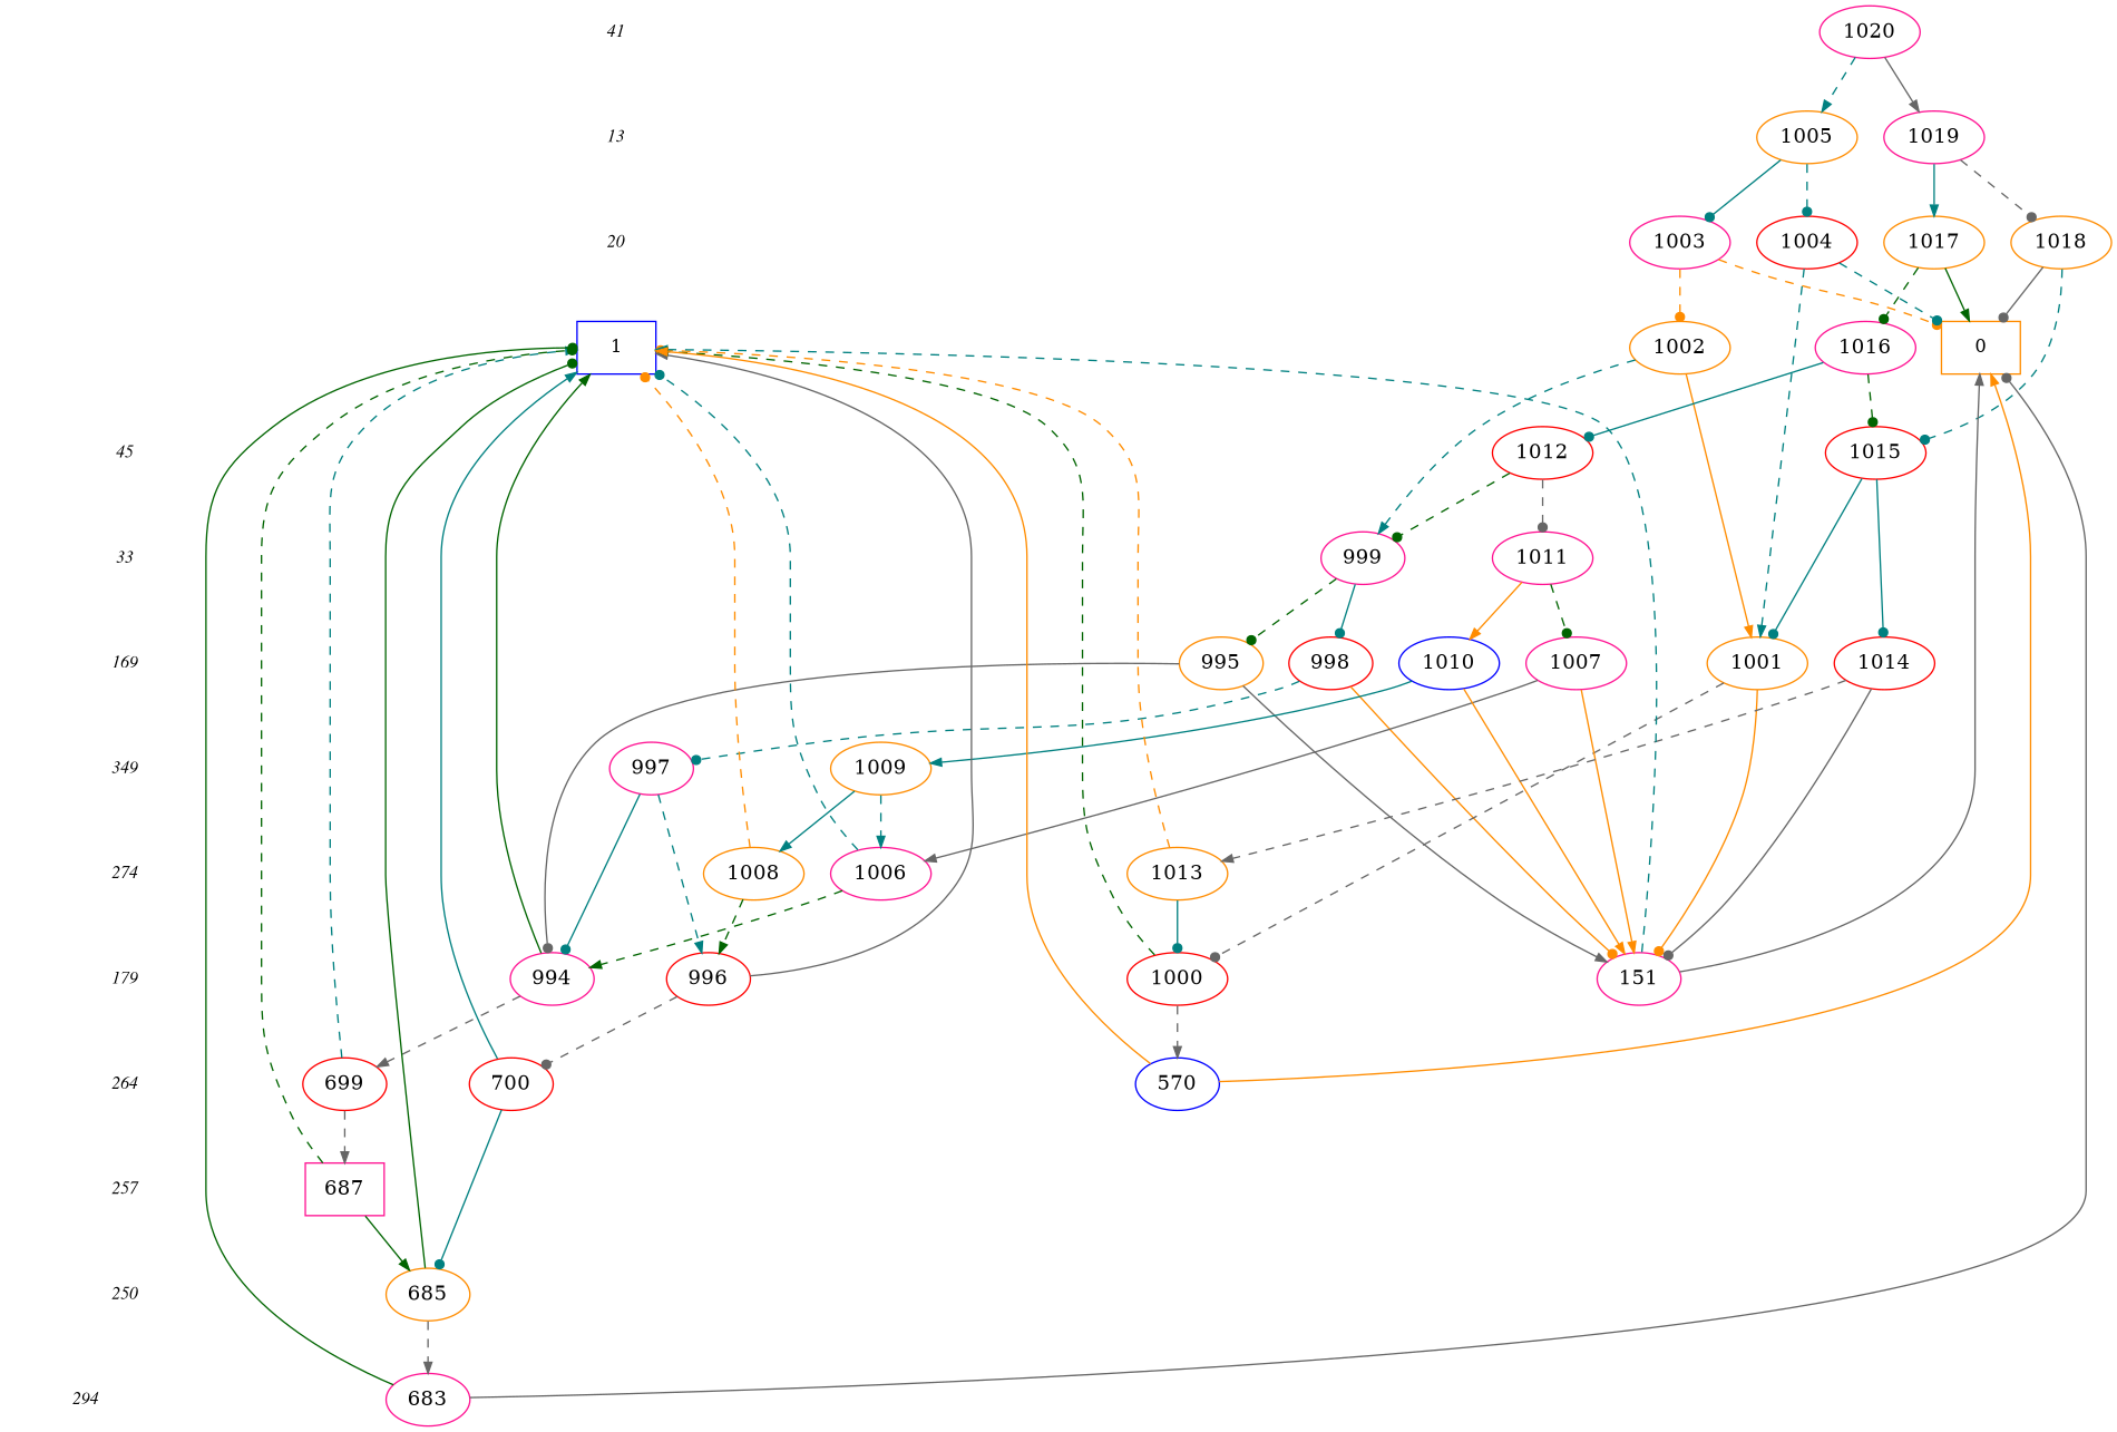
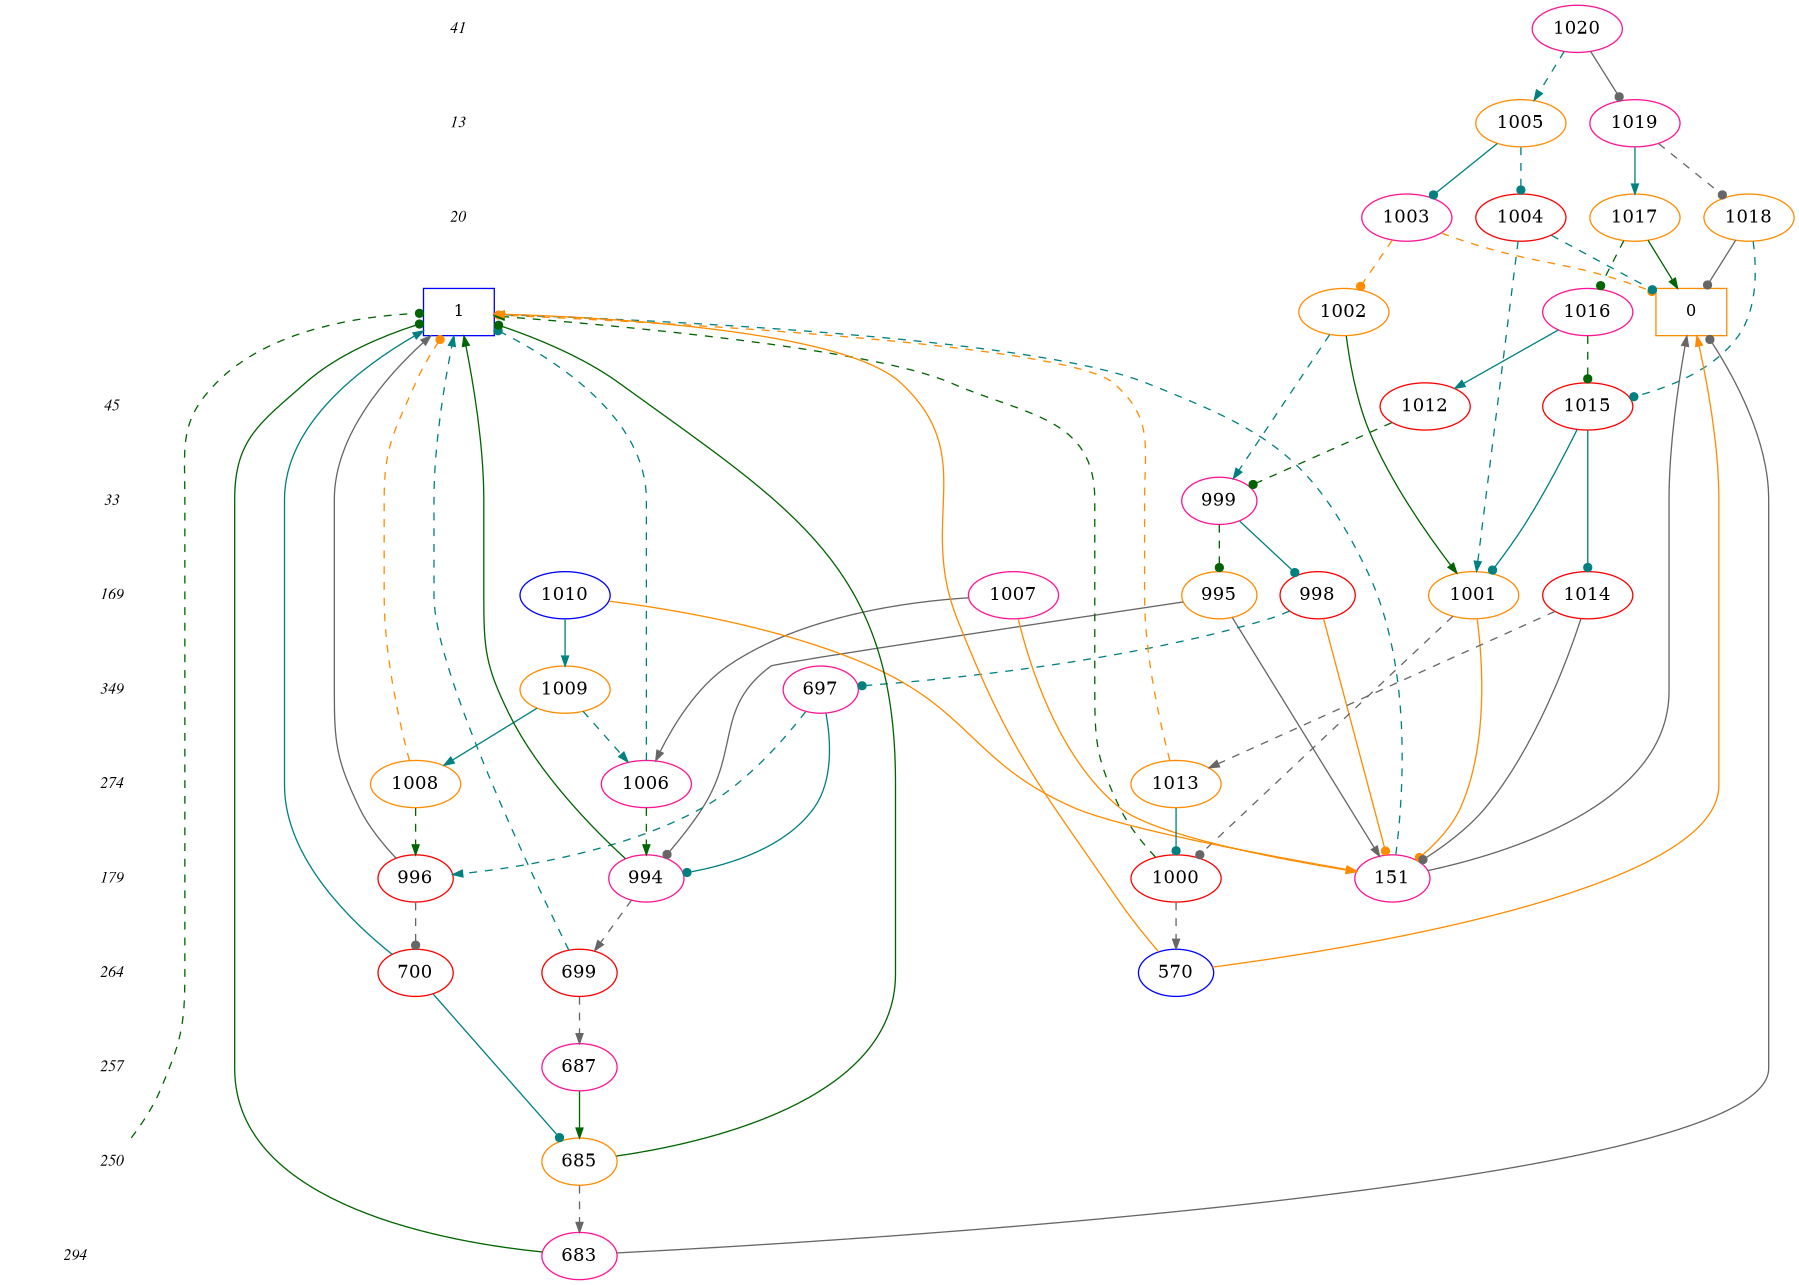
  digraph {
    node [color=deeppink]
    edge [style=dashed arrowhead=dot arrowsize=.75 color=teal]
    T [style=invis color=""]
    0 [color=darkorange fontsize=12 shape=box]
    1 [color=blue fontsize=12 shape=box]
    41 [fontname="Times Italic" fontsize=12 shape=plaintext]
    1020
    13 [color=blue fontname="Times Italic" fontsize=12 shape=plaintext]
    1005 [color=darkorange]
    1019
    20 [color=blue fontname="Times Italic" fontsize=12 shape=plaintext]
    1003
    1004 [color=red]
    1017 [color=darkorange]
    1018 [color=darkorange]
    1002 [color=darkorange]
    1016
    45 [fontname="Times Italic" fontsize=12 shape=plaintext]
    1012 [color=red]
    1015 [color=red]
    33 [fontname="Times Italic" fontsize=12 shape=plaintext]
    999
-   1011
    169 [fontname="Times Italic" fontsize=12 shape=plaintext]
    995 [color=darkorange]
    998 [color=red]
    1001 [color=darkorange]
    1007
    1010 [color=blue]
    1014 [color=red]
    349 [color=darkorange fontname="Times Italic" fontsize=12 shape=plaintext]
-   997
+   997 [label=697]
    1009 [color=darkorange]
    274 [color=blue fontname="Times Italic" fontsize=12 shape=plaintext]
    1006
    1008 [color=darkorange]
    1013 [color=darkorange]
    179 [color=red fontname="Times Italic" fontsize=12 shape=plaintext]
    151
    994
    996 [color=red]
    1000 [color=red]
    264 [color=blue fontname="Times Italic" fontsize=12 shape=plaintext]
    570 [color=blue]
    699 [color=red]
    700 [color=red]
    257 [color=blue fontname="Times Italic" fontsize=12 shape=plaintext]
-   687 [shape=box]
+   687
    250 [color=darkorange fontname="Times Italic" fontsize=12 shape=plaintext]
    685 [color=darkorange]
    294 [color=blue fontname="Times Italic" fontsize=12 shape=plaintext]
    683
    subgraph sub_1 {
      rank=same
      subgraph sub_2 {
        rank=same
        T
      }
      subgraph sub_3 {
        rank=same
        0
      }
      subgraph sub_4 {
        rank=same
        1
      }
    }
    subgraph sub_5 {
      rank=same
      1020
      subgraph sub_6 {
        rank=same
        41
      }
    }
    subgraph sub_7 {
      rank=same
      1005
      1019
      subgraph sub_8 {
        rank=same
        13
      }
    }
    subgraph sub_9 {
      rank=same
      1003
      1004
      1017
      1018
      subgraph sub_10 {
        rank=same
        20
      }
    }
    subgraph sub_11 {
      rank=same
      1002
      1016
      subgraph sub_12 {
        rank=same
        1
      }
    }
    subgraph sub_13 {
      rank=same
      1012
      1015
      subgraph sub_14 {
        rank=same
        45
      }
    }
    subgraph sub_15 {
      rank=same
      999
-     1011
      subgraph sub_16 {
        rank=same
        33
      }
    }
    subgraph sub_17 {
      rank=same
      995
      998
      1001
      1007
      1010
      1014
      subgraph sub_18 {
        rank=same
        169
      }
    }
    subgraph sub_19 {
      rank=same
      997
      1009
      subgraph sub_20 {
        rank=same
        349
      }
    }
    subgraph sub_21 {
      rank=same
      1006
      1008
      1013
      subgraph sub_22 {
        rank=same
        274
      }
    }
    subgraph sub_23 {
      rank=same
      151
      994
      996
      1000
      subgraph sub_24 {
        rank=same
        179
      }
    }
    subgraph sub_25 {
      rank=same
      570
      699
      700
      subgraph sub_26 {
        rank=same
        264
      }
    }
    subgraph sub_27 {
      rank=same
      687
      subgraph sub_28 {
        rank=same
        257
      }
    }
    subgraph sub_29 {
      rank=same
      685
      subgraph sub_30 {
        rank=same
        250
      }
    }
    subgraph sub_31 {
      rank=same
      683
      subgraph sub_32 {
        rank=same
        294
      }
    }
    1 -> 45 [style=invis arrowhead="" arrowsize="" color=""]
    41 -> 13 [style=invis arrowhead="" arrowsize="" color=""]
    1020 -> 1005 [arrowhead=normal]
-   1020 -> 1019 [arrowhead=normal color=gray40 style=solid]
+   1020 -> 1019 [color=gray40 style=solid]
    13 -> 20 [style=invis arrowhead="" arrowsize="" color=""]
    1005 -> 1003 [style=solid]
    1005 -> 1004
    1019 -> 1017 [arrowhead=normal style=solid]
    1019 -> 1018 [color=gray40]
    20 -> 1 [style=invis arrowhead="" arrowsize="" color=""]
    1003 -> 0 [color=darkorange]
    1003 -> 1002 [color=darkorange]
    1004 -> 0
    1004 -> 1001 [arrowhead=normal]
    1017 -> 0 [arrowhead=normal color=darkgreen style=solid]
    1017 -> 1016 [color=darkgreen]
    1018 -> 0 [color=gray40 style=solid]
    1018 -> 1015
    1002 -> 999 [arrowhead=normal]
-   1002 -> 1001 [arrowhead=normal color=darkorange style=solid]
-   1016 -> 1012 [style=solid]
+   1002 -> 1001 [arrowhead=normal color=darkgreen style=solid]
+   1016 -> 1012 [arrowhead=normal style=solid]
    1016 -> 1015 [color=darkgreen]
    45 -> 33 [style=invis arrowhead="" arrowsize="" color=""]
    1012 -> 999 [color=darkgreen]
-   1012 -> 1011 [color=gray40]
    1015 -> 1001 [style=solid]
    1015 -> 1014 [style=solid]
    33 -> 169 [style=invis arrowhead="" arrowsize="" color=""]
    999 -> 995 [color=darkgreen]
    999 -> 998 [style=solid]
-   1011 -> 1007 [color=darkgreen]
-   1011 -> 1010 [arrowhead=normal color=darkorange style=solid]
    169 -> 349 [style=invis arrowhead="" arrowsize="" color=""]
    995 -> 151 [arrowhead=normal color=gray40 style=solid]
    995 -> 994 [color=gray40 style=solid]
    998 -> 997
    998 -> 151 [color=darkorange style=solid]
    1001 -> 151 [color=darkorange style=solid]
    1001 -> 1000 [color=gray40]
    1007 -> 1006 [arrowhead=normal color=gray40 style=solid]
    1007 -> 151 [arrowhead=normal color=darkorange style=solid]
    1010 -> 1009 [arrowhead=normal style=solid]
    1010 -> 151 [arrowhead=normal color=darkorange style=solid]
    1014 -> 1013 [arrowhead=normal color=gray40]
    1014 -> 151 [color=gray40 style=solid]
    349 -> 274 [style=invis arrowhead="" arrowsize="" color=""]
    997 -> 994 [style=solid]
    997 -> 996 [arrowhead=normal]
    1009 -> 1006 [arrowhead=normal]
    1009 -> 1008 [arrowhead=normal style=solid]
    274 -> 179 [style=invis arrowhead="" arrowsize="" color=""]
    1006 -> 1
    1006 -> 994 [arrowhead=normal color=darkgreen]
    1008 -> 1 [color=darkorange]
    1008 -> 996 [arrowhead=normal color=darkgreen]
    1013 -> 1 [color=darkorange]
    1013 -> 1000 [style=solid]
    179 -> 264 [style=invis arrowhead="" arrowsize="" color=""]
    151 -> 0 [arrowhead=normal color=gray40 style=solid]
    151 -> 1 [arrowhead=normal]
    994 -> 1 [arrowhead=normal color=darkgreen style=solid]
    994 -> 699 [arrowhead=normal color=gray40]
    996 -> 1 [arrowhead=normal color=gray40 style=solid]
    996 -> 700 [color=gray40]
    1000 -> 1 [arrowhead=normal color=darkgreen]
    1000 -> 570 [arrowhead=normal color=gray40]
    264 -> 257 [style=invis arrowhead="" arrowsize="" color=""]
    570 -> 0 [arrowhead=normal color=darkorange style=solid]
    570 -> 1 [arrowhead=normal color=darkorange style=solid]
    699 -> 1 [arrowhead=normal]
    699 -> 687 [arrowhead=normal color=gray40]
    700 -> 1 [arrowhead=normal style=solid]
    700 -> 685 [style=solid]
    257 -> 250 [style=invis arrowhead="" arrowsize="" color=""]
-   687 -> 1 [color=darkgreen]
+   250 -> 1 [color=darkgreen]
    687 -> 685 [arrowhead=normal color=darkgreen style=solid]
    250 -> 294 [style=invis arrowhead="" arrowsize="" color=""]
    685 -> 1 [color=darkgreen style=solid]
    685 -> 683 [arrowhead=normal color=gray40]
    294 -> T [style=invis arrowhead="" arrowsize="" color=""]
    683 -> 0 [color=gray40 style=solid]
    683 -> 1 [color=darkgreen style=solid]
  }
